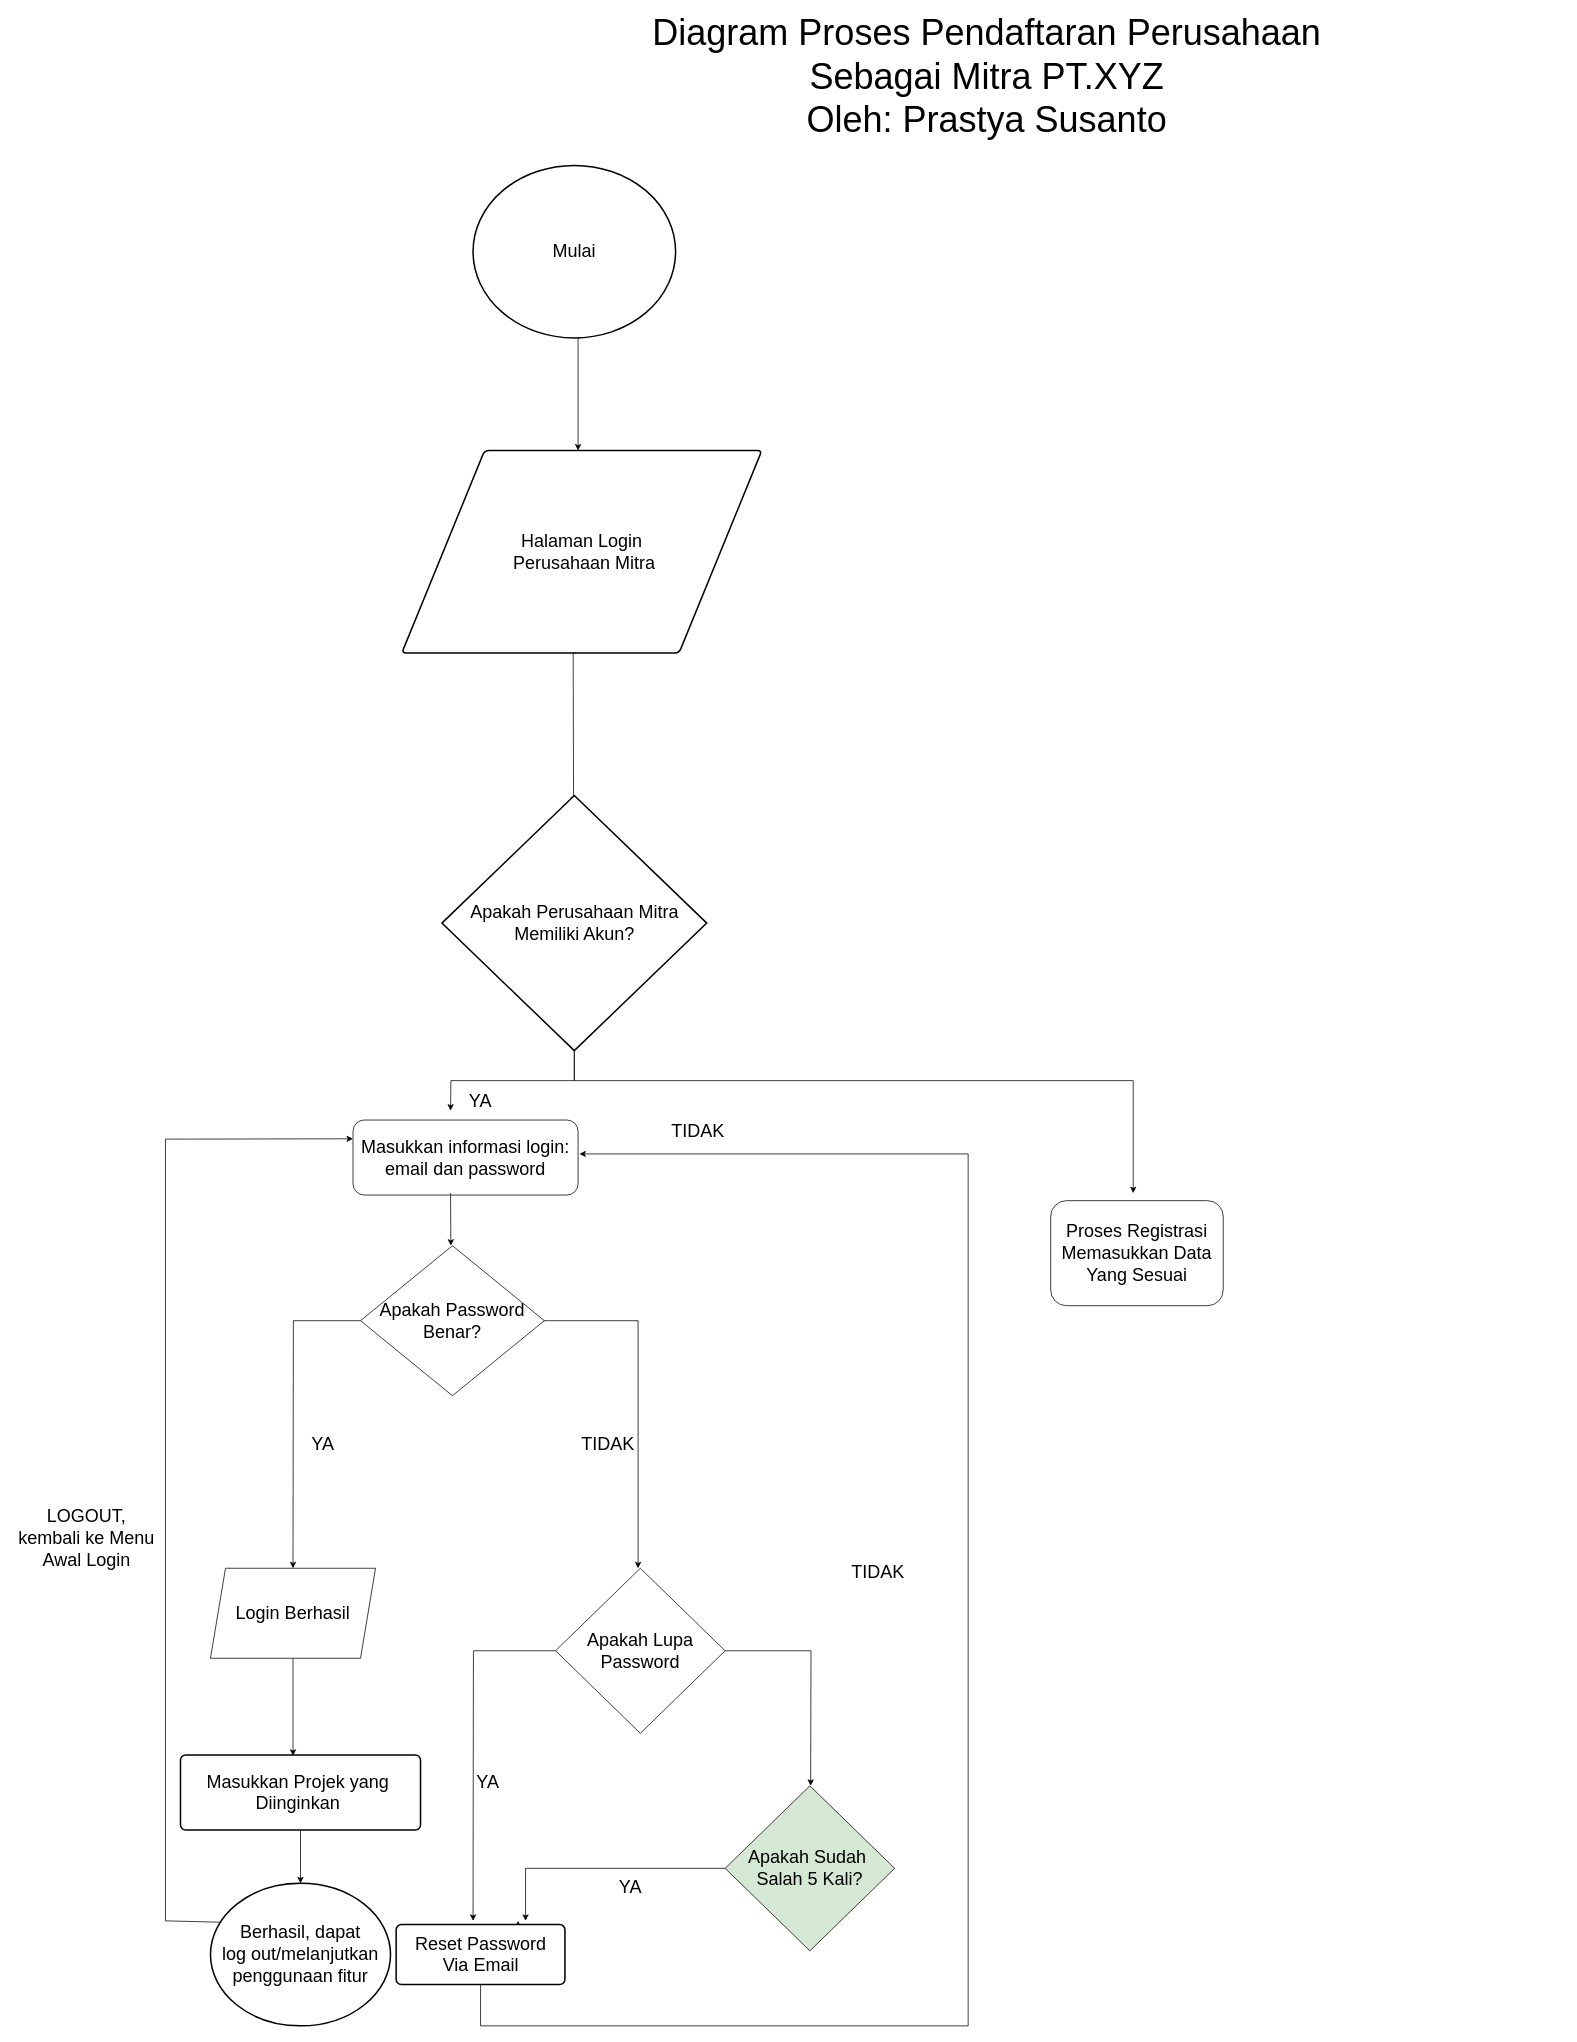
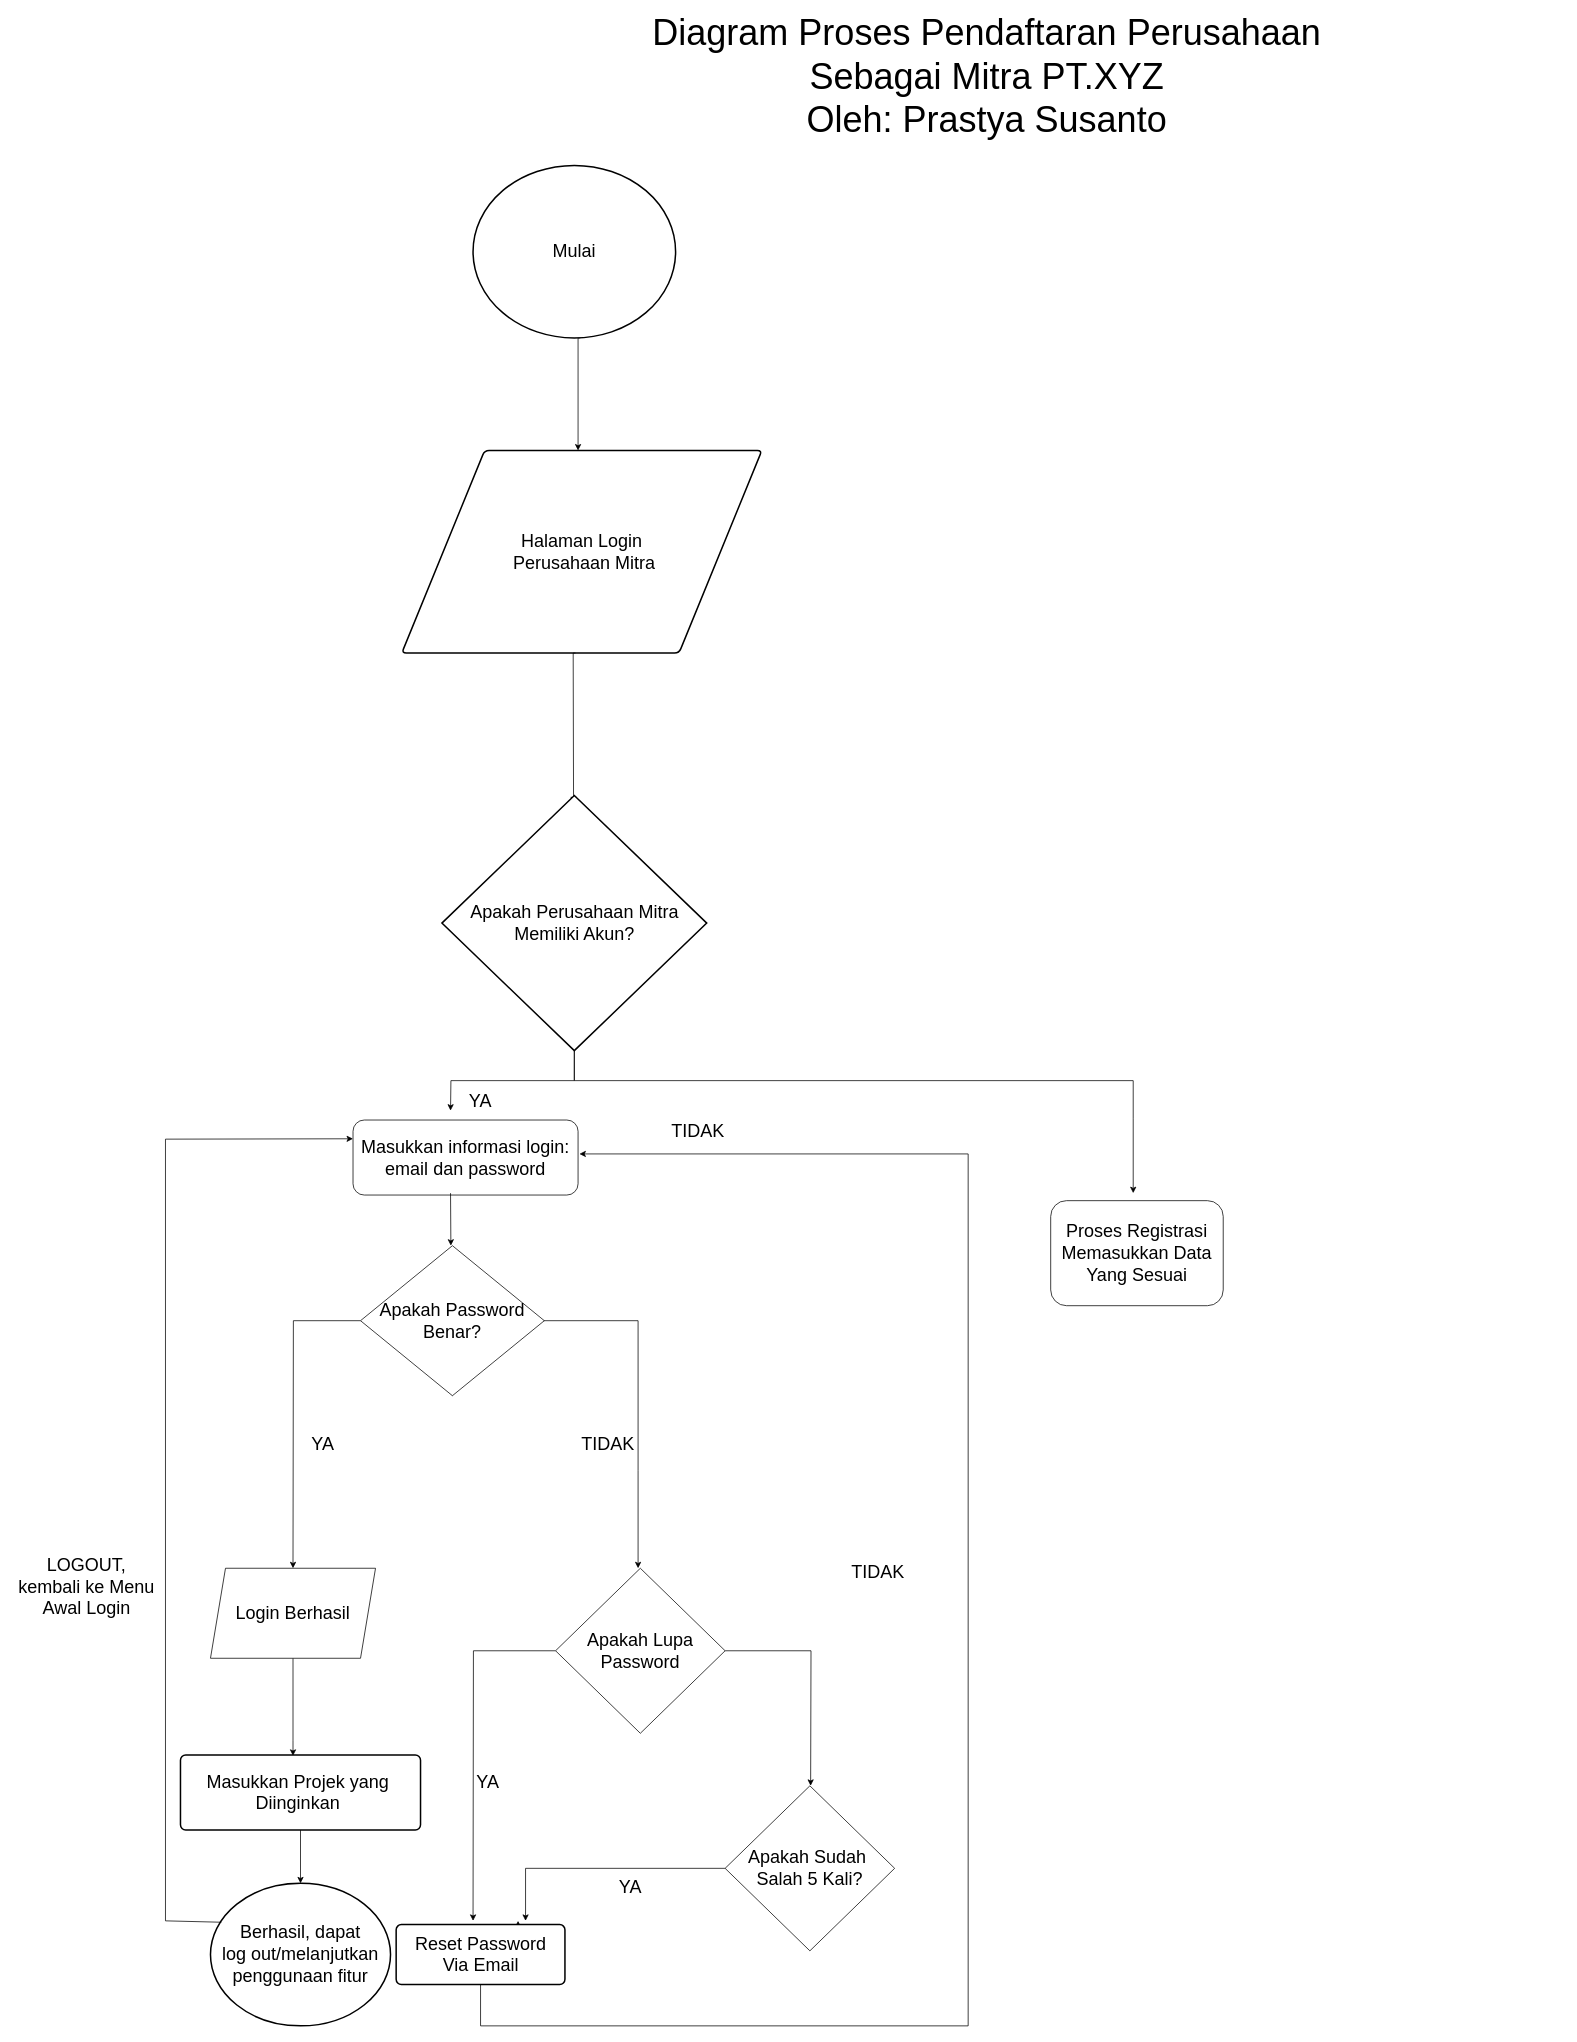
  <mxCell id="0" />
  <mxCell id="1" parent="0" />
  <mxCell id="2" style="edgeStyle=orthogonalEdgeStyle;rounded=0;orthogonalLoop=1;jettySize=auto;html=1;exitX=0.5;exitY=1;exitDx=0;exitDy=0;exitPerimeter=0;" edge="1" parent="1"><mxGeometry relative="1" as="geometry"><mxPoint x="770" y="600" as="targetPoint" /><mxPoint x="772.99" y="450" as="sourcePoint" /><Array as="points"><mxPoint x="769.99" y="451" /><mxPoint x="769.99" y="800" /></Array></mxGeometry></mxCell>
  <mxCell id="3" value="&lt;font style=&quot;font-size: 24px;&quot;&gt;Mulai&lt;/font&gt;" style="strokeWidth=2;html=1;shape=mxgraph.flowchart.start_2;whiteSpace=wrap;" vertex="1" parent="1"><mxGeometry x="630" y="220" width="270" height="230" as="geometry" /></mxCell>
  <mxCell id="4" value="&lt;font style=&quot;font-size: 48px;&quot;&gt;Diagram Proses Pendaftaran Perusahaan&lt;br&gt;&amp;nbsp;Sebagai Mitra PT.XYZ&amp;nbsp;&lt;br&gt;Oleh: Prastya Susanto&lt;br&gt;&lt;br&gt;&lt;/font&gt;" style="text;strokeColor=none;align=center;fillColor=none;html=1;verticalAlign=middle;whiteSpace=wrap;rounded=0;" vertex="1" parent="1"><mxGeometry x="550" y="20" width="1530" height="220" as="geometry" /></mxCell>
  <mxCell id="5" value="&lt;font style=&quot;font-size: 24px;&quot;&gt;Halaman Login&lt;br&gt;&amp;nbsp;Perusahaan Mitra&lt;/font&gt;" style="shape=parallelogram;html=1;strokeWidth=2;perimeter=parallelogramPerimeter;whiteSpace=wrap;rounded=1;arcSize=12;size=0.23;" vertex="1" parent="1"><mxGeometry x="535" y="600" width="480" height="270" as="geometry" /></mxCell>
  <mxCell id="6" style="edgeStyle=orthogonalEdgeStyle;rounded=0;orthogonalLoop=1;jettySize=auto;html=1;exitX=0.5;exitY=1;exitDx=0;exitDy=0;exitPerimeter=0;" edge="1" parent="1"><mxGeometry relative="1" as="geometry"><mxPoint x="763.98" y="1070" as="targetPoint" /><mxPoint x="766.48" y="870" as="sourcePoint" /><Array as="points"><mxPoint x="763.48" y="871" /><mxPoint x="763.48" y="1220" /></Array></mxGeometry></mxCell>
  <mxCell id="7" style="edgeStyle=orthogonalEdgeStyle;rounded=0;orthogonalLoop=1;jettySize=auto;html=1;exitX=0.5;exitY=1;exitDx=0;exitDy=0;exitPerimeter=0;" edge="1" parent="1" source="9"><mxGeometry relative="1" as="geometry"><mxPoint x="600" y="1480" as="targetPoint" /></mxGeometry></mxCell>
  <mxCell id="8" style="edgeStyle=orthogonalEdgeStyle;rounded=0;orthogonalLoop=1;jettySize=auto;html=1;exitX=0.5;exitY=1;exitDx=0;exitDy=0;exitPerimeter=0;" edge="1" parent="1" source="9"><mxGeometry relative="1" as="geometry"><mxPoint x="1510" y="1590" as="targetPoint" /><Array as="points"><mxPoint x="765" y="1440" /><mxPoint x="1510" y="1440" /><mxPoint x="1510" y="1490" /></Array></mxGeometry></mxCell>
  <mxCell id="9" value="&lt;font style=&quot;font-size: 24px;&quot;&gt;Apakah Perusahaan Mitra Memiliki Akun?&lt;/font&gt;" style="strokeWidth=2;html=1;shape=mxgraph.flowchart.decision;whiteSpace=wrap;" vertex="1" parent="1"><mxGeometry x="588.5" y="1060" width="353" height="340" as="geometry" /></mxCell>
  <mxCell id="10" value="&lt;font style=&quot;font-size: 24px;&quot;&gt;YA&lt;/font&gt;" style="text;strokeColor=none;align=center;fillColor=none;html=1;verticalAlign=middle;whiteSpace=wrap;rounded=0;" vertex="1" parent="1"><mxGeometry x="610" y="1460" width="60" height="15" as="geometry" /></mxCell>
  <mxCell id="11" value="&lt;font style=&quot;font-size: 24px;&quot;&gt;TIDAK&lt;/font&gt;" style="text;strokeColor=none;align=center;fillColor=none;html=1;verticalAlign=middle;whiteSpace=wrap;rounded=0;" vertex="1" parent="1"><mxGeometry x="900" y="1492.5" width="60" height="30" as="geometry" /></mxCell>
  <mxCell id="12" value="&lt;font style=&quot;font-size: 24px;&quot;&gt;Masukkan informasi login: email dan password&lt;/font&gt;" style="rounded=1;whiteSpace=wrap;html=1;" vertex="1" parent="1"><mxGeometry y="1492.5" width="300" height="100" as="geometry" x="470" /></mxCell>
  <mxCell id="13" value="" style="endArrow=classic;html=1;rounded=0;" edge="1" parent="1"><mxGeometry width="50" height="50" relative="1" as="geometry"><mxPoint x="600" y="1590" as="sourcePoint" /><mxPoint x="600.45" y="1660" as="targetPoint" /></mxGeometry></mxCell>
  <mxCell id="14" style="edgeStyle=orthogonalEdgeStyle;rounded=0;orthogonalLoop=1;jettySize=auto;html=1;exitX=0.5;exitY=1;exitDx=0;exitDy=0;" edge="1" parent="1" source="16"><mxGeometry relative="1" as="geometry"><mxPoint x="850" y="2090" as="targetPoint" /><Array as="points"><mxPoint x="603" y="1760" /><mxPoint x="850" y="1760" /><mxPoint x="850" y="1960" /></Array></mxGeometry></mxCell>
  <mxCell id="15" style="edgeStyle=orthogonalEdgeStyle;rounded=0;orthogonalLoop=1;jettySize=auto;html=1;" edge="1" parent="1" source="16"><mxGeometry relative="1" as="geometry"><mxPoint x="390" y="2090" as="targetPoint" /></mxGeometry></mxCell>
  <mxCell id="16" value="&lt;font style=&quot;font-size: 24px;&quot;&gt;Apakah Password Benar?&lt;/font&gt;" style="rhombus;whiteSpace=wrap;html=1;" vertex="1" parent="1"><mxGeometry x="480" y="1660" width="245" height="200" as="geometry" /></mxCell>
  <mxCell id="17" value="&lt;font style=&quot;font-size: 24px;&quot;&gt;TIDAK&lt;/font&gt;" style="text;html=1;strokeColor=none;fillColor=none;align=center;verticalAlign=middle;whiteSpace=wrap;rounded=0;" vertex="1" parent="1"><mxGeometry x="780" y="1910" width="60" height="30" as="geometry" /></mxCell>
  <mxCell id="18" style="edgeStyle=orthogonalEdgeStyle;rounded=0;orthogonalLoop=1;jettySize=auto;html=1;exitX=0.5;exitY=1;exitDx=0;exitDy=0;" edge="1" parent="1" source="19"><mxGeometry relative="1" as="geometry"><mxPoint x="390" y="2340" as="targetPoint" /><Array as="points"><mxPoint x="390" y="2320" /></Array></mxGeometry></mxCell>
  <mxCell id="19" value="&lt;font style=&quot;font-size: 24px;&quot;&gt;Login Berhasil&lt;/font&gt;" style="shape=parallelogram;perimeter=parallelogramPerimeter;whiteSpace=wrap;html=1;fixedSize=1;" vertex="1" parent="1"><mxGeometry x="280" y="2090" width="220" height="120" as="geometry" /></mxCell>
  <mxCell id="20" value="&lt;font style=&quot;font-size: 24px;&quot;&gt;Masukkan Projek yang&amp;nbsp;&lt;br&gt;Diinginkan&amp;nbsp;&lt;/font&gt;" style="rounded=1;whiteSpace=wrap;html=1;absoluteArcSize=1;arcSize=14;strokeWidth=2;" vertex="1" parent="1"><mxGeometry x="240" y="2339" width="320" height="100" as="geometry" /></mxCell>
  <mxCell id="21" value="&lt;font style=&quot;font-size: 24px;&quot;&gt;Berhasil, dapat &lt;br&gt;log out/melanjutkan penggunaan fitur&lt;/font&gt;" style="strokeWidth=2;html=1;shape=mxgraph.flowchart.start_2;whiteSpace=wrap;" vertex="1" parent="1"><mxGeometry x="280" y="2510" width="240" height="190" as="geometry" /></mxCell>
  <mxCell id="22" value="" style="endArrow=classic;html=1;rounded=0;entryX=0;entryY=0.25;entryDx=0;entryDy=0;exitX=0.061;exitY=0.273;exitDx=0;exitDy=0;exitPerimeter=0;" edge="1" parent="1" source="21" target="12"><mxGeometry width="50" height="50" relative="1" as="geometry"><mxPoint x="390" y="2580" as="sourcePoint" /><mxPoint x="-40" y="2230" as="targetPoint" /><Array as="points"><mxPoint x="220" y="2560" /><mxPoint x="220" y="1518" /></Array></mxGeometry></mxCell>
- <mxCell id="23" value="&lt;font style=&quot;font-size: 24px;&quot;&gt;LOGOUT,&lt;br&gt;kembali ke Menu Awal Login&lt;br&gt;&lt;/font&gt;" style="text;html=1;strokeColor=none;fillColor=none;align=center;verticalAlign=middle;whiteSpace=wrap;rounded=0;" vertex="1" parent="1"><mxGeometry x="20" y="2000" width="190" height="100" as="geometry" /></mxCell>
+ <mxCell id="23" value="&lt;font style=&quot;font-size: 24px;&quot;&gt;LOGOUT,&lt;br&gt;kembali ke Menu Awal Login&lt;br&gt;&lt;/font&gt;" style="text;html=1;strokeColor=none;fillColor=none;align=center;verticalAlign=middle;whiteSpace=wrap;rounded=0;" vertex="1" parent="1"><mxGeometry x="20" y="2065" width="190" height="100" as="geometry" /></mxCell>
  <mxCell id="24" style="edgeStyle=orthogonalEdgeStyle;rounded=0;orthogonalLoop=1;jettySize=auto;html=1;exitX=0.5;exitY=1;exitDx=0;exitDy=0;entryX=0.5;entryY=0;entryDx=0;entryDy=0;entryPerimeter=0;" edge="1" parent="1" source="20" target="21"><mxGeometry relative="1" as="geometry" /></mxCell>
  <mxCell id="25" value="&lt;span style=&quot;font-size: 24px;&quot;&gt;YA&lt;/span&gt;" style="text;html=1;strokeColor=none;fillColor=none;align=center;verticalAlign=middle;whiteSpace=wrap;rounded=0;" vertex="1" parent="1"><mxGeometry x="400" y="1910" width="60" height="30" as="geometry" /></mxCell>
  <mxCell id="26" value="" style="edgeStyle=orthogonalEdgeStyle;rounded=0;orthogonalLoop=1;jettySize=auto;html=1;" edge="1" parent="1" source="28"><mxGeometry relative="1" as="geometry"><mxPoint x="630" y="2560" as="targetPoint" /></mxGeometry></mxCell>
  <mxCell id="27" value="" style="edgeStyle=orthogonalEdgeStyle;rounded=0;orthogonalLoop=1;jettySize=auto;html=1;" edge="1" parent="1" source="28"><mxGeometry relative="1" as="geometry"><mxPoint x="1080" y="2380" as="targetPoint" /></mxGeometry></mxCell>
  <mxCell id="28" value="&lt;font style=&quot;font-size: 24px;&quot;&gt;Apakah Lupa Password&lt;/font&gt;" style="rhombus;whiteSpace=wrap;html=1;" vertex="1" parent="1"><mxGeometry x="740" y="2090" width="226" height="220" as="geometry" /></mxCell>
  <mxCell id="29" value="&lt;span style=&quot;font-size: 24px;&quot;&gt;YA&lt;/span&gt;" style="text;html=1;strokeColor=none;fillColor=none;align=center;verticalAlign=middle;whiteSpace=wrap;rounded=0;" vertex="1" parent="1"><mxGeometry x="620" y="2360" width="60" height="30" as="geometry" /></mxCell>
  <mxCell id="30" style="edgeStyle=orthogonalEdgeStyle;rounded=0;orthogonalLoop=1;jettySize=auto;html=1;exitX=0.75;exitY=0;exitDx=0;exitDy=0;" edge="1" parent="1" source="32"><mxGeometry relative="1" as="geometry"><mxPoint x="690" y="2560" as="targetPoint" /></mxGeometry></mxCell>
  <mxCell id="31" style="edgeStyle=orthogonalEdgeStyle;rounded=0;orthogonalLoop=1;jettySize=auto;html=1;exitX=0.5;exitY=1;exitDx=0;exitDy=0;entryX=1.006;entryY=0.652;entryDx=0;entryDy=0;entryPerimeter=0;" edge="1" parent="1"><mxGeometry relative="1" as="geometry"><mxPoint x="771.8" y="1537.7" as="targetPoint" /><mxPoint x="640" y="2625" as="sourcePoint" /><Array as="points"><mxPoint x="640" y="2700" /><mxPoint x="1290" y="2700" /><mxPoint x="1290" y="1538" /></Array></mxGeometry></mxCell>
  <mxCell id="32" value="&lt;span style=&quot;font-size: 24px;&quot;&gt;Reset Password&lt;br&gt;Via Email&lt;br&gt;&lt;/span&gt;" style="rounded=1;whiteSpace=wrap;html=1;absoluteArcSize=1;arcSize=14;strokeWidth=2;" vertex="1" parent="1"><mxGeometry x="527.5" y="2565" width="225" height="80" as="geometry" /></mxCell>
  <mxCell id="33" value="" style="edgeStyle=orthogonalEdgeStyle;rounded=0;orthogonalLoop=1;jettySize=auto;html=1;" edge="1" parent="1" source="34"><mxGeometry relative="1" as="geometry"><mxPoint x="700" y="2560" as="targetPoint" /><Array as="points"><mxPoint x="700" y="2490" /></Array></mxGeometry></mxCell>
- <mxCell id="34" value="&lt;font style=&quot;font-size: 24px;&quot;&gt;Apakah Sudah&amp;nbsp;&lt;br&gt;Salah 5 Kali?&lt;br&gt;&lt;/font&gt;" style="rhombus;whiteSpace=wrap;html=1;fillColor=#d5e8d4;" vertex="1" parent="1"><mxGeometry x="966" y="2380" width="226" height="220" as="geometry" /></mxCell>
+ <mxCell id="34" value="&lt;font style=&quot;font-size: 24px;&quot;&gt;Apakah Sudah&amp;nbsp;&lt;br&gt;Salah 5 Kali?&lt;br&gt;&lt;/font&gt;" style="rhombus;whiteSpace=wrap;html=1;" vertex="1" parent="1"><mxGeometry x="966" y="2380" width="226" height="220" as="geometry" /></mxCell>
  <mxCell id="35" value="&lt;span style=&quot;font-size: 24px;&quot;&gt;YA&lt;/span&gt;" style="text;html=1;strokeColor=none;fillColor=none;align=center;verticalAlign=middle;whiteSpace=wrap;rounded=0;" vertex="1" parent="1"><mxGeometry x="810" y="2500" width="60" height="30" as="geometry" /></mxCell>
  <mxCell id="36" value="&lt;font style=&quot;font-size: 24px;&quot;&gt;TIDAK&lt;/font&gt;" style="text;html=1;strokeColor=none;fillColor=none;align=center;verticalAlign=middle;whiteSpace=wrap;rounded=0;" vertex="1" parent="1"><mxGeometry x="1140" y="2080" width="60" height="30" as="geometry" /></mxCell>
  <mxCell id="37" value="&lt;font style=&quot;font-size: 24px;&quot;&gt;Proses Registrasi&lt;br&gt;Memasukkan Data Yang Sesuai&lt;br&gt;&lt;/font&gt;" style="rounded=1;whiteSpace=wrap;html=1;" vertex="1" parent="1"><mxGeometry x="1400" y="1600" width="230" height="140" as="geometry" /></mxCell>
